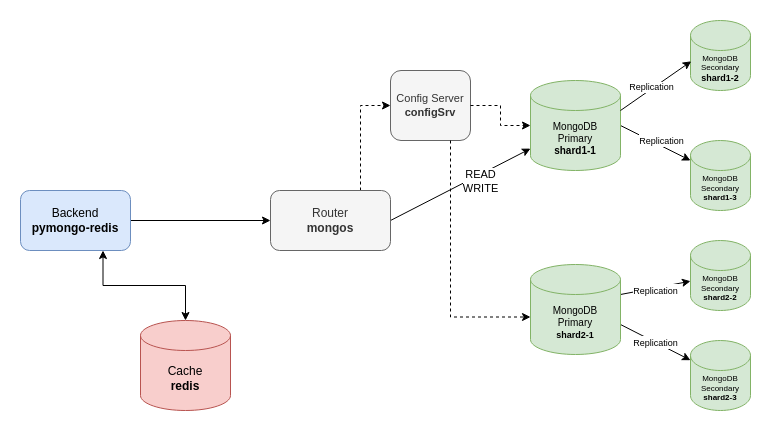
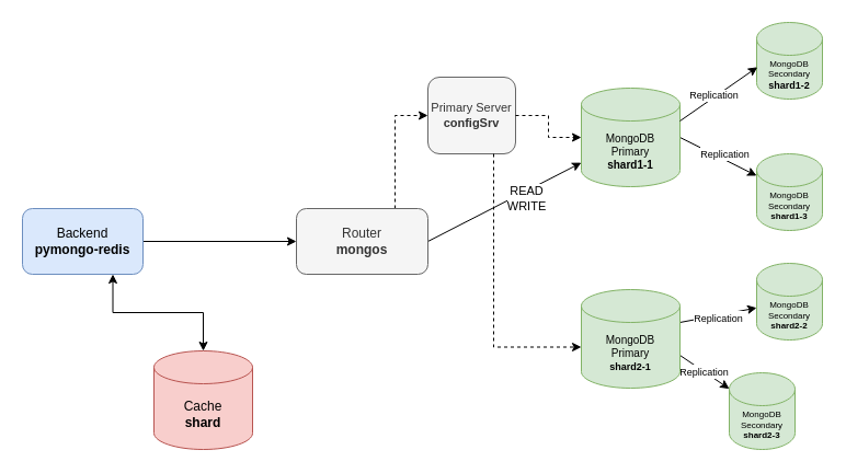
  <mxCell id="0" />
  <mxCell id="1" parent="0" />
  <mxCell id="2" style="rounded=0;orthogonalLoop=1;jettySize=auto;html=1;exitX=1;exitY=0;exitDx=0;exitDy=30;exitPerimeter=0;" edge="1" parent="1" source="5" target="20"><mxGeometry relative="1" as="geometry" /></mxCell>
  <mxCell id="3" value="&lt;span style=&quot;font-size: 9px;&quot;&gt;Replication&lt;/span&gt;" style="edgeLabel;html=1;align=center;verticalAlign=middle;resizable=0;points=[];" vertex="1" connectable="0" parent="2"><mxGeometry x="-0.014" y="-2" relative="1" as="geometry"><mxPoint as="offset" /></mxGeometry></mxCell>
  <mxCell id="4" value="&lt;span style=&quot;font-size: 9px;&quot;&gt;Replication&lt;/span&gt;" style="rounded=0;orthogonalLoop=1;jettySize=auto;html=1;exitX=1;exitY=0;exitDx=0;exitDy=60;exitPerimeter=0;" edge="1" parent="1" source="5" target="21"><mxGeometry relative="1" as="geometry" /></mxCell>
  <mxCell id="5" value="MongoDB&lt;div style=&quot;font-size: 10px;&quot;&gt;Primary&lt;br style=&quot;font-size: 10px;&quot;&gt;&lt;/div&gt;&lt;div style=&quot;font-size: 10px;&quot;&gt;&lt;b style=&quot;font-size: 9px;&quot;&gt;shard2-1&lt;/b&gt;&lt;br&gt;&lt;/div&gt;" style="shape=cylinder3;whiteSpace=wrap;html=1;boundedLbl=1;backgroundOutline=1;size=15;fontSize=10;fontStyle=0;fillColor=#d5e8d4;strokeColor=#82b366;" parent="1" vertex="1"><mxGeometry x="530" y="264" width="90" height="90" as="geometry" /></mxCell>
  <mxCell id="6" style="edgeStyle=orthogonalEdgeStyle;rounded=0;orthogonalLoop=1;jettySize=auto;html=1;exitX=1;exitY=0.5;exitDx=0;exitDy=0;" edge="1" parent="1" source="8" target="15"><mxGeometry relative="1" as="geometry" /></mxCell>
  <mxCell id="7" style="edgeStyle=orthogonalEdgeStyle;rounded=0;orthogonalLoop=1;jettySize=auto;html=1;exitX=0.75;exitY=1;exitDx=0;exitDy=0;endArrow=classic;endFill=1;startArrow=classic;startFill=1;" edge="1" parent="1" source="8" target="24"><mxGeometry relative="1" as="geometry" /></mxCell>
  <mxCell id="8" value="Backend&lt;br&gt;&lt;b&gt;pymongo-redis&lt;/b&gt;" style="rounded=1;whiteSpace=wrap;html=1;fillColor=#dae8fc;strokeColor=#6c8ebf;" parent="1" vertex="1"><mxGeometry x="20" y="190" width="110" height="60" as="geometry" /></mxCell>
  <mxCell id="9" value="&lt;span style=&quot;color: rgba(0, 0, 0, 0); font-family: monospace; font-size: 0px; text-align: start; background-color: rgb(251, 251, 251);&quot;&gt;%3CmxGraphModel%3E%3Croot%3E%3CmxCell%20id%3D%220%22%2F%3E%3CmxCell%20id%3D%221%22%20parent%3D%220%22%2F%3E%3CmxCell%20id%3D%222%22%20value%3D%22Replication%22%20style%3D%22edgeLabel%3Bhtml%3D1%3Balign%3Dcenter%3BverticalAlign%3Dmiddle%3Bresizable%3D0%3Bpoints%3D%5B%5D%3BfontSize%3D9%3B%22%20vertex%3D%221%22%20connectable%3D%220%22%20parent%3D%221%22%3E%3CmxGeometry%20x%3D%22781.213%22%20y%3D%22145.853%22%20as%3D%22geometry%22%2F%3E%3C%2FmxCell%3E%3C%2Froot%3E%3C%2FmxGraphModel%3E&lt;/span&gt;" style="rounded=0;orthogonalLoop=1;jettySize=auto;html=1;exitX=1;exitY=0.5;exitDx=0;exitDy=0;exitPerimeter=0;" edge="1" parent="1" source="11" target="19"><mxGeometry relative="1" as="geometry" /></mxCell>
  <mxCell id="10" value="&lt;span style=&quot;font-size: 9px;&quot;&gt;Replication&lt;/span&gt;" style="edgeLabel;html=1;align=center;verticalAlign=middle;resizable=0;points=[];" vertex="1" connectable="0" parent="9"><mxGeometry x="-0.218" relative="1" as="geometry"><mxPoint x="13" y="1" as="offset" /></mxGeometry></mxCell>
  <mxCell id="11" value="&lt;span style=&quot;font-weight: normal;&quot;&gt;MongoDB&lt;/span&gt;&lt;div style=&quot;font-size: 10px;&quot;&gt;&lt;span style=&quot;font-weight: normal;&quot;&gt;Primary&lt;/span&gt;&lt;/div&gt;&lt;div style=&quot;font-size: 10px;&quot;&gt;&lt;span style=&quot;background-color: initial;&quot;&gt;shard1-1&lt;/span&gt;&lt;br&gt;&lt;/div&gt;" style="shape=cylinder3;whiteSpace=wrap;html=1;boundedLbl=1;backgroundOutline=1;size=15;fontSize=10;fontStyle=1;fillColor=#d5e8d4;strokeColor=#82b366;" vertex="1" parent="1"><mxGeometry x="530" y="80" width="90" height="90" as="geometry" /></mxCell>
- <mxCell id="12" value="Config Server&lt;br style=&quot;font-size: 11px;&quot;&gt;&lt;b style=&quot;font-size: 11px;&quot;&gt;configSrv&lt;/b&gt;" style="rounded=1;whiteSpace=wrap;html=1;fillColor=#f5f5f5;fontColor=#333333;strokeColor=#666666;fontSize=11;" vertex="1" parent="1"><mxGeometry x="390" y="70" width="80" height="70" as="geometry" /></mxCell>
+ <mxCell id="12" value="Primary Server&lt;br style=&quot;font-size: 11px;&quot;&gt;&lt;b style=&quot;font-size: 11px;&quot;&gt;configSrv&lt;/b&gt;" style="rounded=1;whiteSpace=wrap;html=1;fillColor=#f5f5f5;fontColor=#333333;strokeColor=#666666;fontSize=11;" vertex="1" parent="1"><mxGeometry x="390" y="70" width="80" height="70" as="geometry" /></mxCell>
  <mxCell id="13" value="READ&lt;div&gt;WRITE&lt;/div&gt;" style="rounded=0;orthogonalLoop=1;jettySize=auto;html=1;exitX=1;exitY=0.5;exitDx=0;exitDy=0;" edge="1" parent="1" source="15" target="11"><mxGeometry x="0.25" y="-6" relative="1" as="geometry"><mxPoint as="offset" /></mxGeometry></mxCell>
  <mxCell id="14" style="edgeStyle=orthogonalEdgeStyle;rounded=0;orthogonalLoop=1;jettySize=auto;html=1;exitX=0.75;exitY=0;exitDx=0;exitDy=0;entryX=0;entryY=0.5;entryDx=0;entryDy=0;dashed=1;" edge="1" parent="1" source="15" target="12"><mxGeometry relative="1" as="geometry" /></mxCell>
  <mxCell id="15" value="Router&lt;br&gt;&lt;b&gt;mongos&lt;/b&gt;" style="rounded=1;whiteSpace=wrap;html=1;fillColor=#f5f5f5;fontColor=#333333;strokeColor=#666666;" vertex="1" parent="1"><mxGeometry x="270" y="190" width="120" height="60" as="geometry" /></mxCell>
  <mxCell id="16" style="edgeStyle=orthogonalEdgeStyle;rounded=0;orthogonalLoop=1;jettySize=auto;html=1;exitX=1;exitY=0.5;exitDx=0;exitDy=0;dashed=1;" edge="1" parent="1" source="12" target="11"><mxGeometry relative="1" as="geometry" /></mxCell>
  <mxCell id="17" style="edgeStyle=orthogonalEdgeStyle;rounded=0;orthogonalLoop=1;jettySize=auto;html=1;exitX=0.75;exitY=1;exitDx=0;exitDy=0;entryX=0;entryY=0;entryDx=0;entryDy=52.5;entryPerimeter=0;dashed=1;" edge="1" parent="1" source="12" target="5"><mxGeometry relative="1" as="geometry" /></mxCell>
  <mxCell id="18" value="MongoDB&lt;div style=&quot;font-size: 8px;&quot;&gt;Secondary&lt;/div&gt;&lt;div style=&quot;&quot;&gt;&lt;font style=&quot;font-size: 9px;&quot;&gt;&lt;b&gt;shard1-2&lt;/b&gt;&lt;/font&gt;&lt;br&gt;&lt;/div&gt;" style="shape=cylinder3;whiteSpace=wrap;html=1;boundedLbl=1;backgroundOutline=1;size=15;fontSize=8;fontStyle=0;fillColor=#d5e8d4;strokeColor=#82b366;" vertex="1" parent="1"><mxGeometry x="690" y="20" width="60" height="70" as="geometry" /></mxCell>
  <mxCell id="19" value="&lt;span style=&quot;font-style: normal;&quot;&gt;&lt;font style=&quot;font-size: 8px;&quot;&gt;MongoDB&lt;/font&gt;&lt;/span&gt;&lt;div style=&quot;&quot;&gt;&lt;span style=&quot;font-style: normal;&quot;&gt;&lt;font style=&quot;font-size: 8px;&quot;&gt;Secondary&lt;/font&gt;&lt;/span&gt;&lt;/div&gt;&lt;div style=&quot;&quot;&gt;&lt;b style=&quot;font-style: normal;&quot;&gt;&lt;font style=&quot;font-size: 8px;&quot;&gt;shard1-3&lt;/font&gt;&lt;/b&gt;&lt;span style=&quot;font-size: 8px; font-style: normal;&quot;&gt;&lt;br&gt;&lt;/span&gt;&lt;/div&gt;" style="shape=cylinder3;whiteSpace=wrap;html=1;boundedLbl=1;backgroundOutline=1;size=15;fontSize=8;fontStyle=2;fillColor=#d5e8d4;strokeColor=#82b366;" vertex="1" parent="1"><mxGeometry x="690" y="140" width="60" height="70" as="geometry" /></mxCell>
  <mxCell id="20" value="&lt;span style=&quot;font-style: normal;&quot;&gt;MongoDB&lt;/span&gt;&lt;div style=&quot;font-size: 8px;&quot;&gt;&lt;span style=&quot;font-style: normal;&quot;&gt;Secondary&lt;/span&gt;&lt;/div&gt;&lt;div style=&quot;&quot;&gt;&lt;b style=&quot;font-style: normal;&quot;&gt;&lt;font style=&quot;font-size: 8px;&quot;&gt;shard2-2&lt;/font&gt;&lt;/b&gt;&lt;span style=&quot;font-size: 8px; font-style: normal;&quot;&gt;&lt;br&gt;&lt;/span&gt;&lt;/div&gt;" style="shape=cylinder3;whiteSpace=wrap;html=1;boundedLbl=1;backgroundOutline=1;size=15;fontSize=8;fontStyle=2;fillColor=#d5e8d4;strokeColor=#82b366;" vertex="1" parent="1"><mxGeometry x="690" y="240" width="60" height="70" as="geometry" /></mxCell>
- <mxCell id="21" value="&lt;span style=&quot;font-style: normal;&quot;&gt;MongoDB&lt;/span&gt;&lt;div style=&quot;font-size: 8px;&quot;&gt;&lt;span style=&quot;font-style: normal;&quot;&gt;Secondary&lt;/span&gt;&lt;/div&gt;&lt;div style=&quot;font-size: 8px;&quot;&gt;&lt;b style=&quot;font-style: normal;&quot;&gt;shard2-3&lt;/b&gt;&lt;span style=&quot;font-style: normal;&quot;&gt;&lt;br&gt;&lt;/span&gt;&lt;/div&gt;" style="shape=cylinder3;whiteSpace=wrap;html=1;boundedLbl=1;backgroundOutline=1;size=15;fontSize=8;fontStyle=2;fillColor=#d5e8d4;strokeColor=#82b366;" vertex="1" parent="1"><mxGeometry x="690" y="340" width="60" height="70" as="geometry" /></mxCell>
+ <mxCell id="21" value="&lt;span style=&quot;font-style: normal;&quot;&gt;MongoDB&lt;/span&gt;&lt;div style=&quot;font-size: 8px;&quot;&gt;&lt;span style=&quot;font-style: normal;&quot;&gt;Secondary&lt;/span&gt;&lt;/div&gt;&lt;div style=&quot;font-size: 8px;&quot;&gt;&lt;b style=&quot;font-style: normal;&quot;&gt;shard2-3&lt;/b&gt;&lt;span style=&quot;font-style: normal;&quot;&gt;&lt;br&gt;&lt;/span&gt;&lt;/div&gt;" style="shape=cylinder3;whiteSpace=wrap;html=1;boundedLbl=1;backgroundOutline=1;size=15;fontSize=8;fontStyle=2;fillColor=#d5e8d4;strokeColor=#82b366;" vertex="1" parent="1"><mxGeometry x="665" y="340" width="60" height="70" as="geometry" /></mxCell>
  <mxCell id="22" style="rounded=0;orthogonalLoop=1;jettySize=auto;html=1;exitX=1;exitY=0;exitDx=0;exitDy=30;exitPerimeter=0;entryX=0.012;entryY=0.583;entryDx=0;entryDy=0;entryPerimeter=0;" edge="1" parent="1" source="11" target="18"><mxGeometry relative="1" as="geometry" /></mxCell>
  <mxCell id="23" value="Replication" style="edgeLabel;html=1;align=center;verticalAlign=middle;resizable=0;points=[];fontSize=9;" vertex="1" connectable="0" parent="22"><mxGeometry x="-0.084" y="2" relative="1" as="geometry"><mxPoint as="offset" /></mxGeometry></mxCell>
- <mxCell id="24" value="&lt;div style=&quot;font-size: 12px;&quot;&gt;Cache&lt;/div&gt;&lt;div style=&quot;font-size: 12px;&quot;&gt;&lt;b&gt;redis&lt;/b&gt;&lt;/div&gt;" style="shape=cylinder3;whiteSpace=wrap;html=1;boundedLbl=1;backgroundOutline=1;size=15;fontSize=12;fontStyle=0;fillColor=#f8cecc;strokeColor=#b85450;" vertex="1" parent="1"><mxGeometry x="140" y="320" width="90" height="90" as="geometry" /></mxCell>
+ <mxCell id="24" value="&lt;div style=&quot;font-size: 12px;&quot;&gt;Cache&lt;/div&gt;&lt;div style=&quot;font-size: 12px;&quot;&gt;&lt;b&gt;shard&lt;/b&gt;&lt;/div&gt;" style="shape=cylinder3;whiteSpace=wrap;html=1;boundedLbl=1;backgroundOutline=1;size=15;fontSize=12;fontStyle=0;fillColor=#f8cecc;strokeColor=#b85450;" vertex="1" parent="1"><mxGeometry x="140" y="320" width="90" height="90" as="geometry" /></mxCell>
